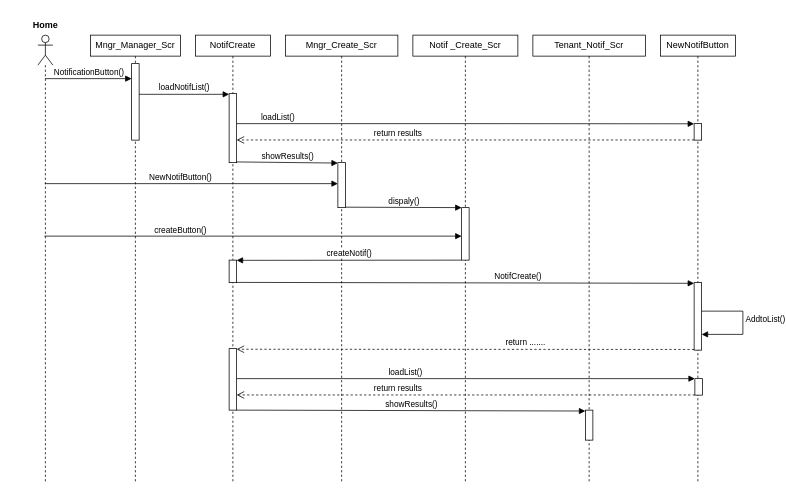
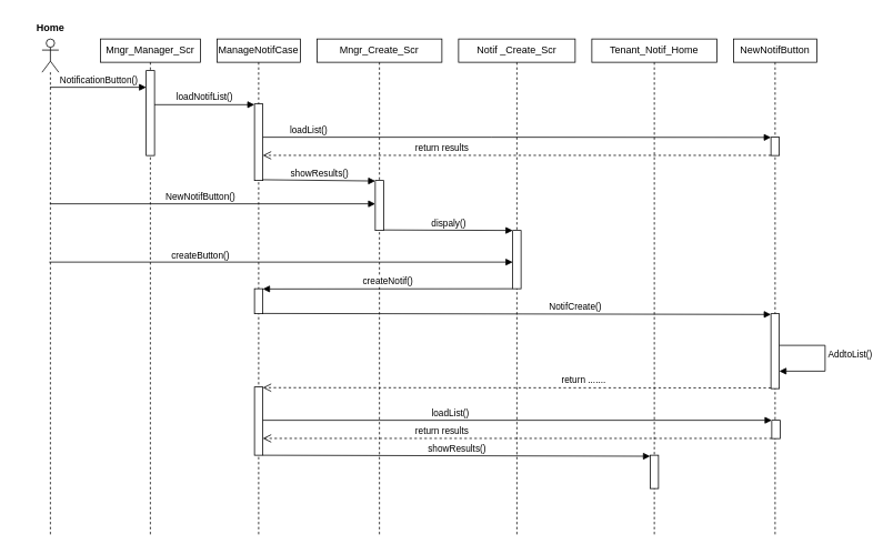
  <mxCell id="0" />
  <mxCell id="1" parent="0" />
  <mxCell id="2" value="" style="shape=umlLifeline;perimeter=lifelinePerimeter;whiteSpace=wrap;html=1;container=1;dropTarget=0;collapsible=0;recursiveResize=0;outlineConnect=0;portConstraint=eastwest;newEdgeStyle={&quot;curved&quot;:0,&quot;rounded&quot;:0};participant=umlActor;" parent="1" vertex="1"><mxGeometry x="50" y="46" width="20" height="598" as="geometry" /></mxCell>
  <mxCell id="3" value="Home" style="text;align=center;fontStyle=1;verticalAlign=middle;spacingLeft=3;spacingRight=3;strokeColor=none;rotatable=0;points=[[0,0.5],[1,0.5]];portConstraint=eastwest;html=1;" parent="1" vertex="1"><mxGeometry x="20" y="20" width="80" height="26" as="geometry" /></mxCell>
  <mxCell id="4" value="Mngr_Manager_Scr" style="shape=umlLifeline;perimeter=lifelinePerimeter;whiteSpace=wrap;html=1;container=1;dropTarget=0;collapsible=0;recursiveResize=0;outlineConnect=0;portConstraint=eastwest;newEdgeStyle={&quot;curved&quot;:0,&quot;rounded&quot;:0};size=28;" parent="1" vertex="1"><mxGeometry x="120" y="46" width="120" height="598" as="geometry" /></mxCell>
  <mxCell id="5" value="" style="html=1;points=[[0,0,0,0,5],[0,1,0,0,-5],[1,0,0,0,5],[1,1,0,0,-5]];perimeter=orthogonalPerimeter;outlineConnect=0;targetShapes=umlLifeline;portConstraint=eastwest;newEdgeStyle={&quot;curved&quot;:0,&quot;rounded&quot;:0};" parent="4" vertex="1"><mxGeometry x="55" y="38" width="10" height="102" as="geometry" /></mxCell>
  <mxCell id="6" value="Mngr_Create_Scr" style="shape=umlLifeline;perimeter=lifelinePerimeter;whiteSpace=wrap;html=1;container=1;dropTarget=0;collapsible=0;recursiveResize=0;outlineConnect=0;portConstraint=eastwest;newEdgeStyle={&quot;curved&quot;:0,&quot;rounded&quot;:0};size=28;" parent="1" vertex="1"><mxGeometry x="380" y="46" width="150" height="598" as="geometry" /></mxCell>
  <mxCell id="7" value="" style="html=1;points=[[0,0,0,0,0],[0,0.99,0,0,0],[1,0.01,0,0,0],[1,0.99,0,0,0]];perimeter=orthogonalPerimeter;outlineConnect=0;targetShapes=umlLifeline;portConstraint=eastwest;newEdgeStyle={&quot;curved&quot;:0,&quot;rounded&quot;:0};" parent="6" vertex="1"><mxGeometry x="70" y="170" width="10" height="60" as="geometry" /></mxCell>
  <mxCell id="8" value="&lt;span style=&quot;text-wrap-mode: nowrap;&quot;&gt;Notif _Create_Scr&lt;/span&gt;" style="shape=umlLifeline;perimeter=lifelinePerimeter;whiteSpace=wrap;html=1;container=1;dropTarget=0;collapsible=0;recursiveResize=0;outlineConnect=0;portConstraint=eastwest;newEdgeStyle={&quot;curved&quot;:0,&quot;rounded&quot;:0};size=28;" parent="1" vertex="1"><mxGeometry x="550" y="46" width="140" height="598" as="geometry" /></mxCell>
  <mxCell id="9" value="" style="html=1;points=[[0,0,0,0,0],[0,1,0,0,0],[1,0,0,0,0],[1,1,0,0,0]];perimeter=orthogonalPerimeter;outlineConnect=0;targetShapes=umlLifeline;portConstraint=eastwest;newEdgeStyle={&quot;curved&quot;:0,&quot;rounded&quot;:0};" parent="8" vertex="1"><mxGeometry x="65" y="230" width="10" height="70" as="geometry" /></mxCell>
- <mxCell id="10" value="Tenant_&lt;span style=&quot;color: light-dark(rgb(0, 0, 0), rgb(255, 255, 255)); background-color: transparent;&quot;&gt;Notif_&lt;/span&gt;&lt;span style=&quot;color: light-dark(rgb(0, 0, 0), rgb(255, 255, 255)); background-color: transparent;&quot;&gt;Scr&lt;/span&gt;" style="shape=umlLifeline;perimeter=lifelinePerimeter;whiteSpace=wrap;html=1;container=1;dropTarget=0;collapsible=0;recursiveResize=0;outlineConnect=0;portConstraint=eastwest;newEdgeStyle={&quot;curved&quot;:0,&quot;rounded&quot;:0};size=28;" parent="1" vertex="1"><mxGeometry x="710" y="46" width="150" height="598" as="geometry" /></mxCell>
+ <mxCell id="10" value="Tenant_&lt;span style=&quot;color: light-dark(rgb(0, 0, 0), rgb(255, 255, 255)); background-color: transparent;&quot;&gt;Notif_&lt;/span&gt;&lt;span style=&quot;color: light-dark(rgb(0, 0, 0), rgb(255, 255, 255)); background-color: transparent;&quot;&gt;Home&lt;/span&gt;" style="shape=umlLifeline;perimeter=lifelinePerimeter;whiteSpace=wrap;html=1;container=1;dropTarget=0;collapsible=0;recursiveResize=0;outlineConnect=0;portConstraint=eastwest;newEdgeStyle={&quot;curved&quot;:0,&quot;rounded&quot;:0};size=28;" parent="1" vertex="1"><mxGeometry x="710" y="46" width="150" height="598" as="geometry" /></mxCell>
  <mxCell id="11" value="" style="html=1;points=[[0,0.03,0,0,0],[0,0.97,0,0,0],[1,0.03,0,0,0],[1,0.97,0,0,0]];perimeter=orthogonalPerimeter;outlineConnect=0;targetShapes=umlLifeline;portConstraint=eastwest;newEdgeStyle={&quot;curved&quot;:0,&quot;rounded&quot;:0};" parent="10" vertex="1"><mxGeometry x="70" y="500" width="10" height="40" as="geometry" /></mxCell>
  <mxCell id="12" value="NewNotifButton" style="shape=umlLifeline;perimeter=lifelinePerimeter;whiteSpace=wrap;html=1;container=1;dropTarget=0;collapsible=0;recursiveResize=0;outlineConnect=0;portConstraint=eastwest;newEdgeStyle={&quot;curved&quot;:0,&quot;rounded&quot;:0};size=28;" parent="1" vertex="1"><mxGeometry x="880" y="46" width="100" height="598" as="geometry" /></mxCell>
  <mxCell id="13" value="" style="html=1;points=[[0,0.01,0,0,0],[0,0.99,0,0,0],[1,0.01,0,0,0],[1,0.99,0,0,0]];perimeter=orthogonalPerimeter;outlineConnect=0;targetShapes=umlLifeline;portConstraint=eastwest;newEdgeStyle={&quot;curved&quot;:0,&quot;rounded&quot;:0};" parent="12" vertex="1"><mxGeometry x="45" y="118" width="10" height="22" as="geometry" /></mxCell>
  <mxCell id="14" value="" style="html=1;points=[[0,0.01,0,0,0],[0,0.99,0,0,0],[1,0.01,0,0,0],[1,0.99,0,0,0]];perimeter=orthogonalPerimeter;outlineConnect=0;targetShapes=umlLifeline;portConstraint=eastwest;newEdgeStyle={&quot;curved&quot;:0,&quot;rounded&quot;:0};" parent="12" vertex="1"><mxGeometry x="45" y="330" width="10" height="90" as="geometry" /></mxCell>
  <mxCell id="15" value="AddtoList()" style="html=1;verticalAlign=bottom;endArrow=block;curved=0;rounded=0;" parent="12" source="14" target="14" edge="1"><mxGeometry x="0.064" y="30" width="80" relative="1" as="geometry"><mxPoint x="70" y="368" as="sourcePoint" /><mxPoint x="60" y="398" as="targetPoint" /><Array as="points"><mxPoint x="110" y="368" /><mxPoint x="110" y="399" /></Array><mxPoint as="offset" /></mxGeometry></mxCell>
  <mxCell id="16" value="" style="html=1;points=[[0,0,0,0,0],[0,0.99,0,0,0],[1,0,0,0,0],[1,0.99,0,0,0]];perimeter=orthogonalPerimeter;outlineConnect=0;targetShapes=umlLifeline;portConstraint=eastwest;newEdgeStyle={&quot;curved&quot;:0,&quot;rounded&quot;:0};" parent="12" vertex="1"><mxGeometry x="46" y="458" width="10" height="22" as="geometry" /></mxCell>
- <mxCell id="17" value="NotifCreate" style="shape=umlLifeline;perimeter=lifelinePerimeter;whiteSpace=wrap;html=1;container=1;dropTarget=0;collapsible=0;recursiveResize=0;outlineConnect=0;portConstraint=eastwest;newEdgeStyle={&quot;curved&quot;:0,&quot;rounded&quot;:0};size=28;" parent="1" vertex="1"><mxGeometry x="260" y="46" width="100" height="598" as="geometry" /></mxCell>
+ <mxCell id="17" value="ManageNotifCase" style="shape=umlLifeline;perimeter=lifelinePerimeter;whiteSpace=wrap;html=1;container=1;dropTarget=0;collapsible=0;recursiveResize=0;outlineConnect=0;portConstraint=eastwest;newEdgeStyle={&quot;curved&quot;:0,&quot;rounded&quot;:0};size=28;" parent="1" vertex="1"><mxGeometry x="260" y="46" width="100" height="598" as="geometry" /></mxCell>
  <mxCell id="18" value="" style="html=1;points=[[0,0.01,0,0,0],[0,0.99,0,0,0],[1,0.01,0,0,0],[1,0.99,0,0,0]];perimeter=orthogonalPerimeter;outlineConnect=0;targetShapes=umlLifeline;portConstraint=eastwest;newEdgeStyle={&quot;curved&quot;:0,&quot;rounded&quot;:0};" parent="17" vertex="1"><mxGeometry x="45" y="78" width="10" height="92" as="geometry" /></mxCell>
  <mxCell id="19" value="" style="html=1;points=[[0,0.01,0,0,0],[0,0.99,0,0,0],[1,0.01,0,0,0],[1,0.99,0,0,0]];perimeter=orthogonalPerimeter;outlineConnect=0;targetShapes=umlLifeline;portConstraint=eastwest;newEdgeStyle={&quot;curved&quot;:0,&quot;rounded&quot;:0};" parent="17" vertex="1"><mxGeometry x="45" y="300" width="10" height="30" as="geometry" /></mxCell>
  <mxCell id="20" value="" style="html=1;points=[[0,0.01,0,0,0],[0,1,0,0,0],[1,0.01,0,0,0],[1,1,0,0,0]];perimeter=orthogonalPerimeter;outlineConnect=0;targetShapes=umlLifeline;portConstraint=eastwest;newEdgeStyle={&quot;curved&quot;:0,&quot;rounded&quot;:0};" parent="17" vertex="1"><mxGeometry x="45" y="418" width="10" height="82" as="geometry" /></mxCell>
  <mxCell id="21" value="NotificationButton()" style="html=1;verticalAlign=bottom;endArrow=block;curved=0;rounded=0;" parent="1" target="5" edge="1"><mxGeometry width="80" relative="1" as="geometry"><mxPoint x="59.5" y="104" as="sourcePoint" /><mxPoint x="140" y="104" as="targetPoint" /></mxGeometry></mxCell>
  <mxCell id="22" value="loadNotifList()" style="html=1;verticalAlign=bottom;endArrow=block;curved=0;rounded=0;entryX=0;entryY=0.01;entryDx=0;entryDy=0;entryPerimeter=0;" parent="1" source="5" target="18" edge="1"><mxGeometry width="80" relative="1" as="geometry"><mxPoint x="200" y="124" as="sourcePoint" /><mxPoint x="280" y="124" as="targetPoint" /></mxGeometry></mxCell>
  <mxCell id="23" value="loadList()" style="html=1;verticalAlign=bottom;endArrow=block;curved=0;rounded=0;entryX=0;entryY=0.01;entryDx=0;entryDy=0;entryPerimeter=0;" parent="1" source="18" target="13" edge="1"><mxGeometry x="-0.82" y="-1" width="80" relative="1" as="geometry"><mxPoint x="330" y="144" as="sourcePoint" /><mxPoint x="910" y="164" as="targetPoint" /><Array as="points"><mxPoint x="590" y="164" /></Array><mxPoint as="offset" /></mxGeometry></mxCell>
  <mxCell id="24" value="return results" style="html=1;verticalAlign=bottom;endArrow=open;dashed=1;endSize=8;curved=0;rounded=0;exitX=0;exitY=0.99;exitDx=0;exitDy=0;exitPerimeter=0;" parent="1" source="13" target="18" edge="1"><mxGeometry x="0.295" relative="1" as="geometry"><mxPoint x="880" y="181" as="sourcePoint" /><mxPoint x="800" y="181" as="targetPoint" /><mxPoint as="offset" /></mxGeometry></mxCell>
  <mxCell id="25" value="showResults()" style="html=1;verticalAlign=bottom;endArrow=block;curved=0;rounded=0;entryX=0;entryY=0.01;entryDx=0;entryDy=0;entryPerimeter=0;exitX=1;exitY=0.99;exitDx=0;exitDy=0;exitPerimeter=0;" parent="1" source="18" target="7" edge="1"><mxGeometry width="80" relative="1" as="geometry"><mxPoint x="330" y="224" as="sourcePoint" /><mxPoint x="410" y="214" as="targetPoint" /></mxGeometry></mxCell>
  <mxCell id="26" value="NewNotifButton()" style="html=1;verticalAlign=bottom;endArrow=block;curved=0;rounded=0;" parent="1" edge="1"><mxGeometry x="-0.075" width="80" relative="1" as="geometry"><mxPoint x="59.324" y="244" as="sourcePoint" /><mxPoint x="450" y="244" as="targetPoint" /><mxPoint as="offset" /></mxGeometry></mxCell>
  <mxCell id="27" value="dispaly()" style="html=1;verticalAlign=bottom;endArrow=block;curved=0;rounded=0;exitX=1;exitY=0.99;exitDx=0;exitDy=0;exitPerimeter=0;entryX=0;entryY=0;entryDx=0;entryDy=0;entryPerimeter=0;" parent="1" source="7" target="9" edge="1"><mxGeometry width="80" relative="1" as="geometry"><mxPoint x="480" y="274" as="sourcePoint" /><mxPoint x="600" y="274" as="targetPoint" /></mxGeometry></mxCell>
  <mxCell id="28" value="createNotif()" style="html=1;verticalAlign=bottom;endArrow=block;curved=0;rounded=0;entryX=1;entryY=0.01;entryDx=0;entryDy=0;entryPerimeter=0;exitX=0;exitY=1;exitDx=0;exitDy=0;exitPerimeter=0;" parent="1" source="9" target="19" edge="1"><mxGeometry width="80" relative="1" as="geometry"><mxPoint x="590" y="305" as="sourcePoint" /><mxPoint x="460" y="314.92" as="targetPoint" /></mxGeometry></mxCell>
  <mxCell id="29" value="createButton()" style="html=1;verticalAlign=bottom;endArrow=block;curved=0;rounded=0;" parent="1" edge="1"><mxGeometry x="-0.35" y="-1" width="80" relative="1" as="geometry"><mxPoint x="58.682" y="314" as="sourcePoint" /><mxPoint x="615" y="314" as="targetPoint" /><mxPoint as="offset" /></mxGeometry></mxCell>
  <mxCell id="30" value="NotifCreate()" style="html=1;verticalAlign=bottom;endArrow=block;curved=0;rounded=0;exitX=1;exitY=0.99;exitDx=0;exitDy=0;exitPerimeter=0;entryX=0;entryY=0.01;entryDx=0;entryDy=0;entryPerimeter=0;" parent="1" source="19" target="14" edge="1"><mxGeometry x="0.23" width="80" relative="1" as="geometry"><mxPoint x="330" y="384" as="sourcePoint" /><mxPoint x="410" y="384" as="targetPoint" /><mxPoint as="offset" /></mxGeometry></mxCell>
  <mxCell id="31" value="return ......." style="html=1;verticalAlign=bottom;endArrow=open;dashed=1;endSize=8;curved=0;rounded=0;exitX=0;exitY=0.99;exitDx=0;exitDy=0;exitPerimeter=0;entryX=1;entryY=0.01;entryDx=0;entryDy=0;entryPerimeter=0;" parent="1" source="14" target="20" edge="1"><mxGeometry x="-0.262" y="-1" relative="1" as="geometry"><mxPoint x="910" y="464" as="sourcePoint" /><mxPoint x="370" y="464" as="targetPoint" /><mxPoint as="offset" /></mxGeometry></mxCell>
  <mxCell id="32" value="loadList()" style="html=1;verticalAlign=bottom;endArrow=block;curved=0;rounded=0;entryX=0;entryY=0;entryDx=0;entryDy=0;entryPerimeter=0;" parent="1" source="20" target="16" edge="1"><mxGeometry x="-0.264" width="80" relative="1" as="geometry"><mxPoint x="330" y="494" as="sourcePoint" /><mxPoint x="410" y="494" as="targetPoint" /><mxPoint as="offset" /></mxGeometry></mxCell>
  <mxCell id="33" value="return results" style="html=1;verticalAlign=bottom;endArrow=open;dashed=1;endSize=8;curved=0;rounded=0;exitX=0;exitY=0.99;exitDx=0;exitDy=0;exitPerimeter=0;" parent="1" source="16" target="20" edge="1"><mxGeometry x="0.296" relative="1" as="geometry"><mxPoint x="880" y="524" as="sourcePoint" /><mxPoint x="800" y="524" as="targetPoint" /><mxPoint as="offset" /></mxGeometry></mxCell>
  <mxCell id="34" value="showResults()" style="html=1;verticalAlign=bottom;endArrow=block;curved=0;rounded=0;exitX=1;exitY=1;exitDx=0;exitDy=0;exitPerimeter=0;entryX=0;entryY=0.03;entryDx=0;entryDy=0;entryPerimeter=0;" parent="1" source="20" target="11" edge="1"><mxGeometry width="80" relative="1" as="geometry"><mxPoint x="330" y="544" as="sourcePoint" /><mxPoint x="700" y="554" as="targetPoint" /></mxGeometry></mxCell>
